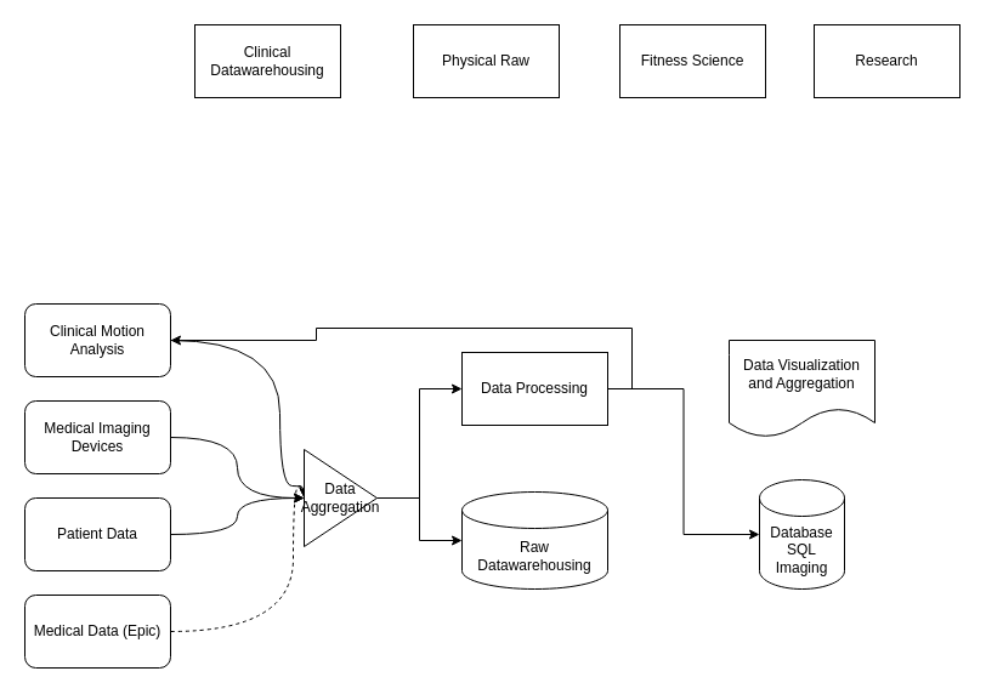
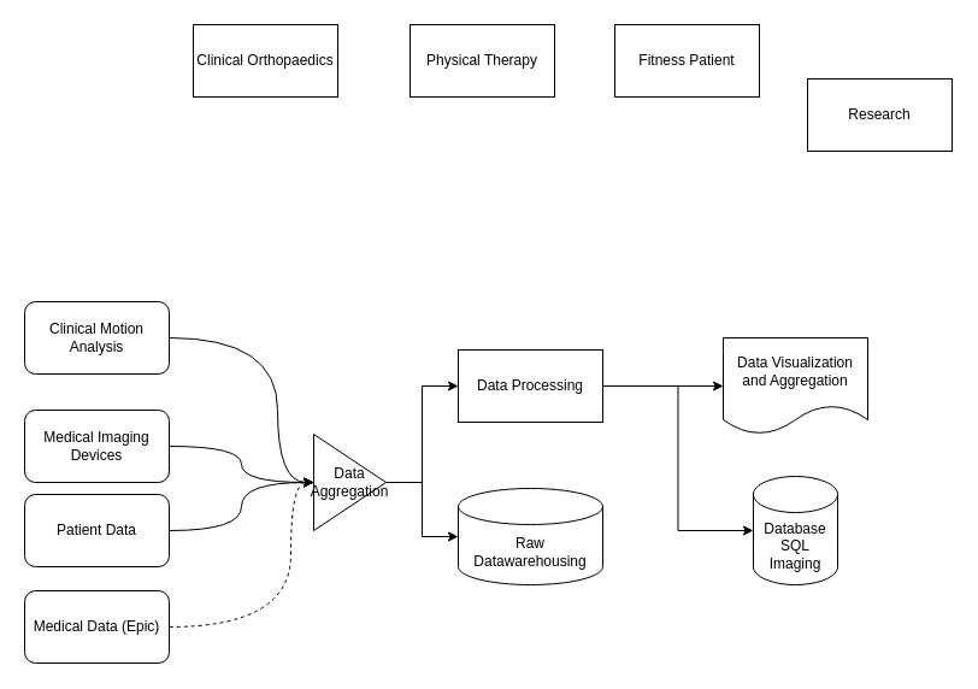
  <mxCell id="0" />
  <mxCell id="1" parent="0" />
- <mxCell id="2" value="Clinical Datawarehousing" style="rounded=0;whiteSpace=wrap;html=1;" vertex="1" parent="1"><mxGeometry x="160" y="20" width="120" height="60" as="geometry" /></mxCell>
- <mxCell id="3" value="Fitness Science" style="rounded=0;whiteSpace=wrap;html=1;" vertex="1" parent="1"><mxGeometry x="510" y="20" width="120" height="60" as="geometry" /></mxCell>
- <mxCell id="4" value="Physical Raw" style="rounded=0;whiteSpace=wrap;html=1;" vertex="1" parent="1"><mxGeometry x="340" y="20" width="120" height="60" as="geometry" /></mxCell>
- <mxCell id="5" value="Research" style="rounded=0;whiteSpace=wrap;html=1;" vertex="1" parent="1"><mxGeometry x="670" y="20" width="120" height="60" as="geometry" /></mxCell>
+ <mxCell id="2" value="Clinical Orthopaedics" style="rounded=0;whiteSpace=wrap;html=1;" vertex="1" parent="1"><mxGeometry x="160" y="20" width="120" height="60" as="geometry" /></mxCell>
+ <mxCell id="3" value="Fitness Patient" style="rounded=0;whiteSpace=wrap;html=1;" vertex="1" parent="1"><mxGeometry x="510" y="20" width="120" height="60" as="geometry" /></mxCell>
+ <mxCell id="4" value="Physical Therapy" style="rounded=0;whiteSpace=wrap;html=1;" vertex="1" parent="1"><mxGeometry x="340" y="20" width="120" height="60" as="geometry" /></mxCell>
+ <mxCell id="5" value="Research" style="rounded=0;whiteSpace=wrap;html=1;" vertex="1" parent="1"><mxGeometry x="670" y="65" width="120" height="60" as="geometry" /></mxCell>
  <mxCell id="6" style="edgeStyle=orthogonalEdgeStyle;rounded=0;orthogonalLoop=1;jettySize=auto;html=1;exitX=1;exitY=0.5;exitDx=0;exitDy=0;curved=1;entryX=0;entryY=0.5;entryDx=0;entryDy=0;" edge="1" parent="1" source="7" target="16"><mxGeometry relative="1" as="geometry"><mxPoint x="240" y="400" as="targetPoint" /></mxGeometry></mxCell>
- <mxCell id="7" value="Medical Imaging Devices" style="rounded=1;whiteSpace=wrap;html=1;" vertex="1" parent="1"><mxGeometry x="20" y="330" width="120" height="60" as="geometry" /></mxCell>
+ <mxCell id="7" value="Medical Imaging Devices" style="rounded=1;whiteSpace=wrap;html=1;" vertex="1" parent="1"><mxGeometry x="20" y="340" width="120" height="60" as="geometry" /></mxCell>
  <mxCell id="8" style="edgeStyle=orthogonalEdgeStyle;rounded=0;orthogonalLoop=1;jettySize=auto;html=1;exitX=1;exitY=0.5;exitDx=0;exitDy=0;curved=1;entryX=0;entryY=0.5;entryDx=0;entryDy=0;dashed=1;" edge="1" parent="1" source="9" target="16"><mxGeometry relative="1" as="geometry"><mxPoint x="240" y="400" as="targetPoint" /><Array as="points"><mxPoint x="241" y="520" /><mxPoint x="241" y="400" /></Array></mxGeometry></mxCell>
  <mxCell id="9" value="Medical Data (Epic)" style="rounded=1;whiteSpace=wrap;html=1;" vertex="1" parent="1"><mxGeometry x="20" y="490" width="120" height="60" as="geometry" /></mxCell>
  <mxCell id="10" style="edgeStyle=orthogonalEdgeStyle;rounded=0;orthogonalLoop=1;jettySize=auto;html=1;exitX=1;exitY=0.5;exitDx=0;exitDy=0;entryX=0;entryY=0.5;entryDx=0;entryDy=0;curved=1;" edge="1" parent="1" source="11" target="16"><mxGeometry relative="1" as="geometry"><Array as="points"><mxPoint x="230" y="280" /><mxPoint x="230" y="400" /></Array></mxGeometry></mxCell>
  <mxCell id="11" value="Clinical Motion Analysis" style="rounded=1;whiteSpace=wrap;html=1;" vertex="1" parent="1"><mxGeometry x="20" y="250" width="120" height="60" as="geometry" /></mxCell>
  <mxCell id="12" style="edgeStyle=orthogonalEdgeStyle;rounded=0;orthogonalLoop=1;jettySize=auto;html=1;exitX=1;exitY=0.5;exitDx=0;exitDy=0;curved=1;entryX=0;entryY=0.5;entryDx=0;entryDy=0;" edge="1" parent="1" source="13" target="16"><mxGeometry relative="1" as="geometry"><mxPoint x="240" y="400" as="targetPoint" /></mxGeometry></mxCell>
  <mxCell id="13" value="Patient Data" style="rounded=1;whiteSpace=wrap;html=1;" vertex="1" parent="1"><mxGeometry x="20" y="410" width="120" height="60" as="geometry" /></mxCell>
  <mxCell id="14" style="edgeStyle=orthogonalEdgeStyle;rounded=0;orthogonalLoop=1;jettySize=auto;html=1;exitX=1;exitY=0.5;exitDx=0;exitDy=0;entryX=0;entryY=0.5;entryDx=0;entryDy=0;" edge="1" parent="1" source="16" target="18"><mxGeometry relative="1" as="geometry" /></mxCell>
  <mxCell id="15" style="edgeStyle=orthogonalEdgeStyle;rounded=0;orthogonalLoop=1;jettySize=auto;html=1;exitX=1;exitY=0.5;exitDx=0;exitDy=0;" edge="1" parent="1" source="16" target="19"><mxGeometry relative="1" as="geometry" /></mxCell>
- <mxCell id="16" value="Data Aggregation" style="triangle;whiteSpace=wrap;html=1;" vertex="1" parent="1"><mxGeometry x="250" y="370" width="60" height="80" as="geometry" /></mxCell>
- <mxCell id="17" style="edgeStyle=orthogonalEdgeStyle;rounded=0;orthogonalLoop=1;jettySize=auto;html=1;exitX=1;exitY=0.5;exitDx=0;exitDy=0;" edge="1" parent="1" source="18" target="11"><mxGeometry relative="1" as="geometry" /></mxCell>
+ <mxCell id="16" value="Data Aggregation" style="triangle;whiteSpace=wrap;html=1;" vertex="1" parent="1"><mxGeometry x="260" y="360" width="60" height="80" as="geometry" /></mxCell>
+ <mxCell id="17" style="edgeStyle=orthogonalEdgeStyle;rounded=0;orthogonalLoop=1;jettySize=auto;html=1;exitX=1;exitY=0.5;exitDx=0;exitDy=0;" edge="1" parent="1" source="18" target="22"><mxGeometry relative="1" as="geometry" /></mxCell>
  <mxCell id="18" value="Data Processing" style="rounded=0;whiteSpace=wrap;html=1;" vertex="1" parent="1"><mxGeometry x="380" y="290" width="120" height="60" as="geometry" /></mxCell>
  <mxCell id="19" value="Raw Datawarehousing" style="shape=cylinder3;whiteSpace=wrap;html=1;boundedLbl=1;backgroundOutline=1;size=15;" vertex="1" parent="1"><mxGeometry x="380" y="405" width="120" height="80" as="geometry" /></mxCell>
  <mxCell id="20" value="Database&lt;br&gt;SQL&lt;br&gt;Imaging" style="shape=cylinder3;whiteSpace=wrap;html=1;boundedLbl=1;backgroundOutline=1;size=15;" vertex="1" parent="1"><mxGeometry x="625" y="395" width="70" height="90" as="geometry" /></mxCell>
  <mxCell id="21" style="edgeStyle=orthogonalEdgeStyle;rounded=0;orthogonalLoop=1;jettySize=auto;html=1;exitX=1;exitY=0.5;exitDx=0;exitDy=0;entryX=0;entryY=0.5;entryDx=0;entryDy=0;entryPerimeter=0;" edge="1" parent="1" source="18" target="20"><mxGeometry relative="1" as="geometry" /></mxCell>
  <mxCell id="22" value="Data Visualization and Aggregation" style="shape=document;whiteSpace=wrap;html=1;boundedLbl=1;" vertex="1" parent="1"><mxGeometry x="600" y="280" width="120" height="80" as="geometry" /></mxCell>
